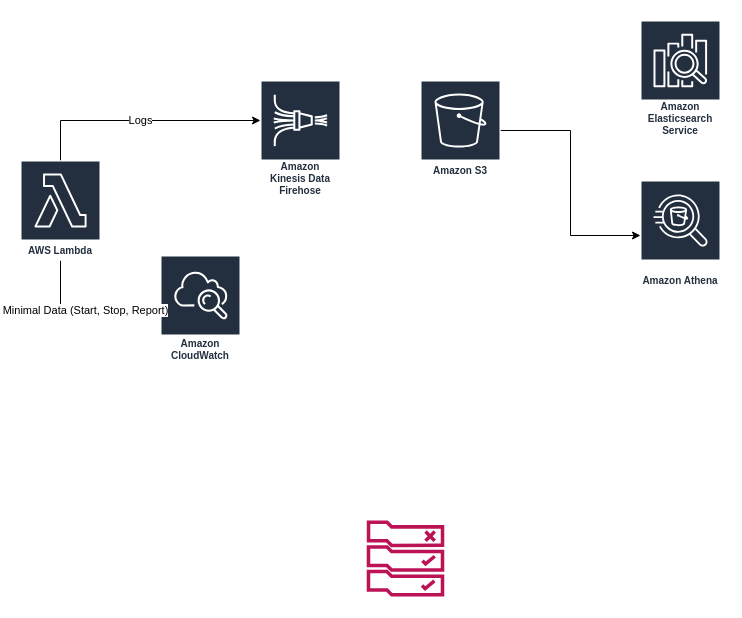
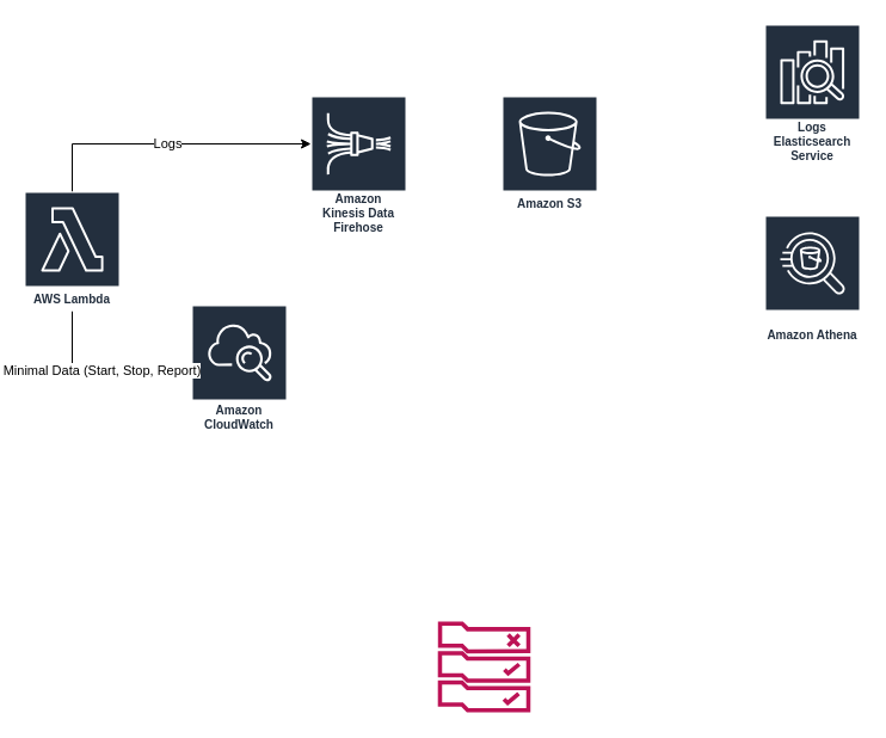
  <mxCell id="0" />
  <mxCell id="1" parent="0" />
  <mxCell id="2" value="Amazon Kinesis Data Firehose" style="outlineConnect=0;fontColor=#232F3E;gradientColor=none;strokeColor=#ffffff;fillColor=#232F3E;dashed=0;verticalLabelPosition=middle;verticalAlign=bottom;align=center;html=1;whiteSpace=wrap;fontSize=10;fontStyle=1;spacing=3;shape=mxgraph.aws4.productIcon;prIcon=mxgraph.aws4.kinesis_data_firehose;" vertex="1" parent="1"><mxGeometry x="260" y="80" width="80" height="120" as="geometry" /></mxCell>
- <mxCell id="3" value="Amazon Elasticsearch Service" style="outlineConnect=0;fontColor=#232F3E;gradientColor=none;strokeColor=#ffffff;fillColor=#232F3E;dashed=0;verticalLabelPosition=middle;verticalAlign=bottom;align=center;html=1;whiteSpace=wrap;fontSize=10;fontStyle=1;spacing=3;shape=mxgraph.aws4.productIcon;prIcon=mxgraph.aws4.elasticsearch_service;" vertex="1" parent="1"><mxGeometry x="640" y="20" width="80" height="120" as="geometry" /></mxCell>
+ <mxCell id="3" value="Logs Elasticsearch Service" style="outlineConnect=0;fontColor=#232F3E;gradientColor=none;strokeColor=#ffffff;fillColor=#232F3E;dashed=0;verticalLabelPosition=middle;verticalAlign=bottom;align=center;html=1;whiteSpace=wrap;fontSize=10;fontStyle=1;spacing=3;shape=mxgraph.aws4.productIcon;prIcon=mxgraph.aws4.elasticsearch_service;" vertex="1" parent="1"><mxGeometry x="640" y="20" width="80" height="120" as="geometry" /></mxCell>
  <mxCell id="4" value="Amazon CloudWatch" style="outlineConnect=0;fontColor=#232F3E;gradientColor=none;strokeColor=#ffffff;fillColor=#232F3E;dashed=0;verticalLabelPosition=middle;verticalAlign=bottom;align=center;html=1;whiteSpace=wrap;fontSize=10;fontStyle=1;spacing=3;shape=mxgraph.aws4.productIcon;prIcon=mxgraph.aws4.cloudwatch;" vertex="1" parent="1"><mxGeometry x="160" y="255" width="80" height="110" as="geometry" /></mxCell>
  <mxCell id="5" value="" style="outlineConnect=0;fontColor=#232F3E;gradientColor=none;fillColor=#BC1356;strokeColor=none;dashed=0;verticalLabelPosition=bottom;verticalAlign=top;align=center;html=1;fontSize=12;fontStyle=0;aspect=fixed;pointerEvents=1;shape=mxgraph.aws4.rule_2;" vertex="1" parent="1"><mxGeometry x="366" y="520" width="78" height="76" as="geometry" /></mxCell>
  <mxCell id="6" value="Minimal Data (Start, Stop, Report)" style="edgeStyle=orthogonalEdgeStyle;rounded=0;orthogonalLoop=1;jettySize=auto;html=1;" edge="1" parent="1" source="8" target="4"><mxGeometry relative="1" as="geometry"><Array as="points"><mxPoint x="60" y="310" /></Array></mxGeometry></mxCell>
  <mxCell id="7" value="Logs" style="edgeStyle=orthogonalEdgeStyle;rounded=0;orthogonalLoop=1;jettySize=auto;html=1;" edge="1" parent="1" source="8" target="2"><mxGeometry relative="1" as="geometry"><Array as="points"><mxPoint x="60" y="120" /></Array></mxGeometry></mxCell>
  <mxCell id="8" value="AWS Lambda" style="outlineConnect=0;fontColor=#232F3E;gradientColor=none;strokeColor=#ffffff;fillColor=#232F3E;dashed=0;verticalLabelPosition=middle;verticalAlign=bottom;align=center;html=1;whiteSpace=wrap;fontSize=10;fontStyle=1;spacing=3;shape=mxgraph.aws4.productIcon;prIcon=mxgraph.aws4.lambda;" vertex="1" parent="1"><mxGeometry x="20" y="160" width="80" height="100" as="geometry" /></mxCell>
- <mxCell id="9" style="edgeStyle=orthogonalEdgeStyle;rounded=0;orthogonalLoop=1;jettySize=auto;html=1;" edge="1" parent="1" source="10" target="11"><mxGeometry relative="1" as="geometry" /></mxCell>
  <mxCell id="10" value="Amazon S3" style="outlineConnect=0;fontColor=#232F3E;gradientColor=none;strokeColor=#ffffff;fillColor=#232F3E;dashed=0;verticalLabelPosition=middle;verticalAlign=bottom;align=center;html=1;whiteSpace=wrap;fontSize=10;fontStyle=1;spacing=3;shape=mxgraph.aws4.productIcon;prIcon=mxgraph.aws4.s3;" vertex="1" parent="1"><mxGeometry x="420" y="80" width="80" height="100" as="geometry" /></mxCell>
  <mxCell id="11" value="Amazon Athena" style="outlineConnect=0;fontColor=#232F3E;gradientColor=none;strokeColor=#ffffff;fillColor=#232F3E;dashed=0;verticalLabelPosition=middle;verticalAlign=bottom;align=center;html=1;whiteSpace=wrap;fontSize=10;fontStyle=1;spacing=3;shape=mxgraph.aws4.productIcon;prIcon=mxgraph.aws4.athena;" vertex="1" parent="1"><mxGeometry x="640" y="180" width="80" height="110" as="geometry" /></mxCell>
